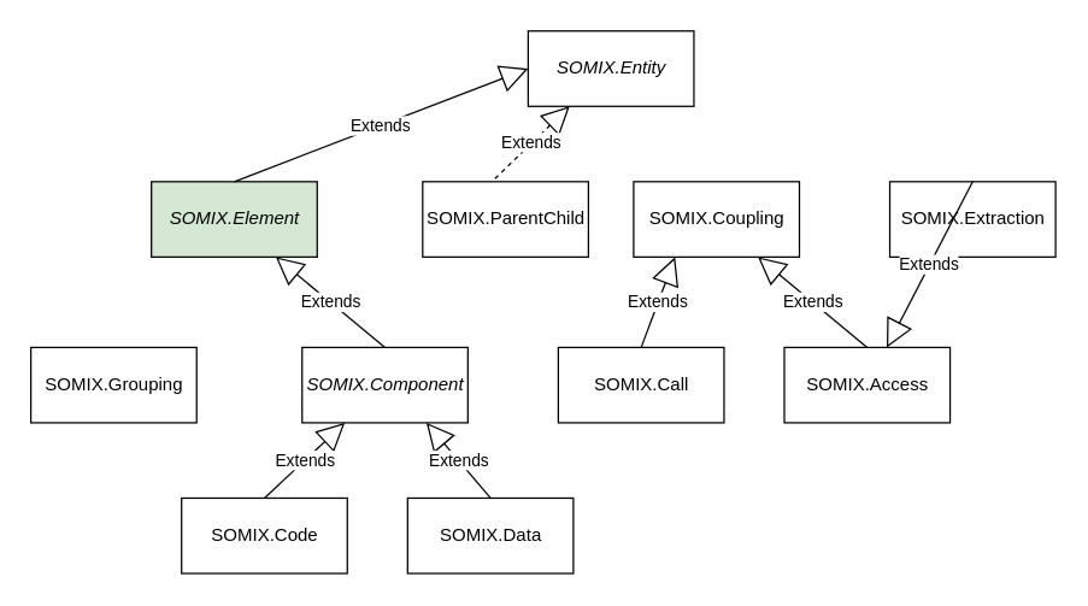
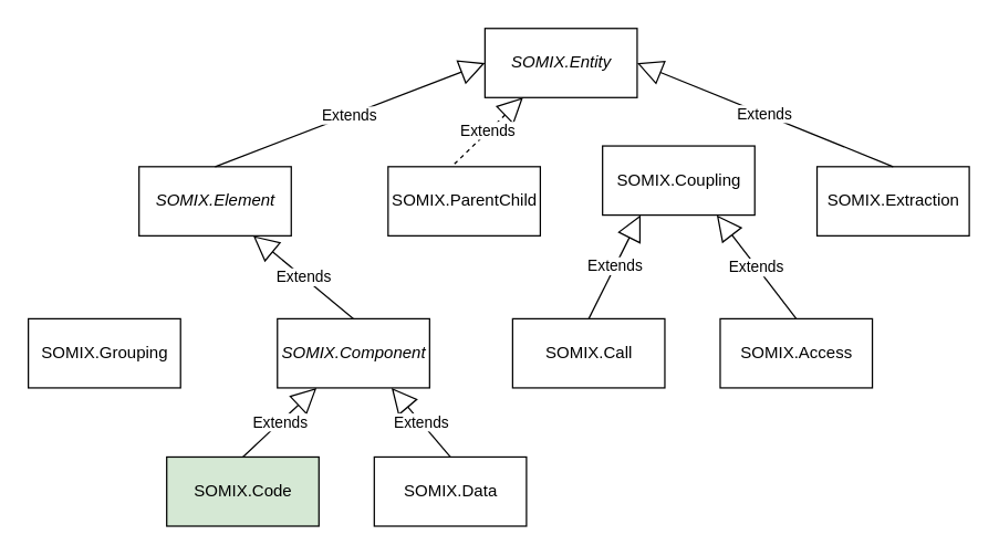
  <mxCell id="0" />
  <mxCell id="1" parent="0" />
  <mxCell id="2" value="&lt;i&gt;SOMIX.Entity&lt;/i&gt;" style="html=1;" vertex="1" parent="1"><mxGeometry x="350" y="20" width="110" height="50" as="geometry" /></mxCell>
- <mxCell id="3" value="&lt;i&gt;SOMIX.Element&lt;/i&gt;" style="html=1;fillColor=#d5e8d4;" vertex="1" parent="1"><mxGeometry x="100" y="120" width="110" height="50" as="geometry" /></mxCell>
+ <mxCell id="3" value="&lt;i&gt;SOMIX.Element&lt;/i&gt;" style="html=1;" vertex="1" parent="1"><mxGeometry x="100" y="120" width="110" height="50" as="geometry" /></mxCell>
  <mxCell id="4" value="Extends" style="endArrow=block;endSize=16;endFill=0;html=1;rounded=0;entryX=0;entryY=0.5;entryDx=0;entryDy=0;exitX=0.5;exitY=0;exitDx=0;exitDy=0;" edge="1" parent="1" source="3" target="2"><mxGeometry width="160" relative="1" as="geometry"><mxPoint x="300" y="190" as="sourcePoint" /><mxPoint x="460" y="190" as="targetPoint" /></mxGeometry></mxCell>
  <mxCell id="5" value="SOMIX.Grouping" style="html=1;" vertex="1" parent="1"><mxGeometry x="20" y="230" width="110" height="50" as="geometry" /></mxCell>
  <mxCell id="6" value="&lt;i&gt;SOMIX.Component&lt;/i&gt;" style="html=1;" vertex="1" parent="1"><mxGeometry x="200" y="230" width="110" height="50" as="geometry" /></mxCell>
  <mxCell id="7" value="Extends" style="endArrow=block;endSize=16;endFill=0;html=1;rounded=0;entryX=0.75;entryY=1;entryDx=0;entryDy=0;exitX=0.5;exitY=0;exitDx=0;exitDy=0;" edge="1" parent="1" source="6" target="3"><mxGeometry width="160" relative="1" as="geometry"><mxPoint x="115" y="240" as="sourcePoint" /><mxPoint x="137.5" y="180" as="targetPoint" /></mxGeometry></mxCell>
- <mxCell id="8" value="SOMIX.Code" style="html=1;" vertex="1" parent="1"><mxGeometry x="120" y="330" width="110" height="50" as="geometry" /></mxCell>
+ <mxCell id="8" value="SOMIX.Code" style="html=1;fillColor=#d5e8d4;" vertex="1" parent="1"><mxGeometry x="120" y="330" width="110" height="50" as="geometry" /></mxCell>
  <mxCell id="9" value="Extends" style="endArrow=block;endSize=16;endFill=0;html=1;rounded=0;exitX=0.5;exitY=0;exitDx=0;exitDy=0;" edge="1" parent="1" source="8" target="6"><mxGeometry width="160" relative="1" as="geometry"><mxPoint x="265" y="240" as="sourcePoint" /><mxPoint x="192.5" y="180" as="targetPoint" /></mxGeometry></mxCell>
  <mxCell id="10" value="SOMIX.Data" style="html=1;" vertex="1" parent="1"><mxGeometry x="270" y="330" width="110" height="50" as="geometry" /></mxCell>
  <mxCell id="11" value="Extends" style="endArrow=block;endSize=16;endFill=0;html=1;rounded=0;exitX=0.5;exitY=0;exitDx=0;exitDy=0;entryX=0.75;entryY=1;entryDx=0;entryDy=0;" edge="1" parent="1" source="10" target="6"><mxGeometry width="160" relative="1" as="geometry"><mxPoint x="205" y="340" as="sourcePoint" /><mxPoint x="245" y="290" as="targetPoint" /></mxGeometry></mxCell>
  <mxCell id="12" value="SOMIX.ParentChild" style="html=1;" vertex="1" parent="1"><mxGeometry x="280" y="120" width="110" height="50" as="geometry" /></mxCell>
  <mxCell id="13" value="Extends" style="endArrow=block;endSize=16;endFill=0;html=1;rounded=0;exitX=0.436;exitY=-0.04;exitDx=0;exitDy=0;exitPerimeter=0;entryX=0.25;entryY=1;entryDx=0;entryDy=0;dashed=1;" edge="1" parent="1" source="12" target="2"><mxGeometry width="160" relative="1" as="geometry"><mxPoint x="330" y="110" as="sourcePoint" /><mxPoint x="340" y="70" as="targetPoint" /></mxGeometry></mxCell>
- <mxCell id="14" value="SOMIX.Coupling" style="html=1;" vertex="1" parent="1"><mxGeometry x="420" y="120" width="110" height="50" as="geometry" /></mxCell>
+ <mxCell id="14" value="SOMIX.Coupling" style="html=1;" vertex="1" parent="1"><mxGeometry x="435" y="105" width="110" height="50" as="geometry" /></mxCell>
  <mxCell id="15" value="SOMIX.Call" style="html=1;" vertex="1" parent="1"><mxGeometry x="370" y="230" width="110" height="50" as="geometry" /></mxCell>
  <mxCell id="16" value="Extends" style="endArrow=block;endSize=16;endFill=0;html=1;rounded=0;entryX=0.25;entryY=1;entryDx=0;entryDy=0;exitX=0.5;exitY=0;exitDx=0;exitDy=0;" edge="1" parent="1" source="15" target="14"><mxGeometry width="160" relative="1" as="geometry"><mxPoint x="115" y="240" as="sourcePoint" /><mxPoint x="137.5" y="180" as="targetPoint" /></mxGeometry></mxCell>
  <mxCell id="17" value="SOMIX.Access" style="html=1;" vertex="1" parent="1"><mxGeometry x="520" y="230" width="110" height="50" as="geometry" /></mxCell>
  <mxCell id="18" value="Extends" style="endArrow=block;endSize=16;endFill=0;html=1;rounded=0;exitX=0.5;exitY=0;exitDx=0;exitDy=0;entryX=0.75;entryY=1;entryDx=0;entryDy=0;" edge="1" parent="1" source="17" target="14"><mxGeometry width="160" relative="1" as="geometry"><mxPoint x="542" y="140" as="sourcePoint" /><mxPoint x="452" y="80" as="targetPoint" /></mxGeometry></mxCell>
  <mxCell id="19" value="SOMIX.Extraction" style="html=1;" vertex="1" parent="1"><mxGeometry x="590" y="120" width="110" height="50" as="geometry" /></mxCell>
- <mxCell id="20" value="Extends" style="endArrow=block;endSize=16;endFill=0;html=1;rounded=0;exitX=0.5;exitY=0;exitDx=0;exitDy=0;" edge="1" parent="1" source="19" target="17"><mxGeometry width="160" relative="1" as="geometry"><mxPoint x="546" y="140" as="sourcePoint" /><mxPoint x="456" y="80" as="targetPoint" /></mxGeometry></mxCell>
+ <mxCell id="20" value="Extends" style="endArrow=block;endSize=16;endFill=0;html=1;rounded=0;exitX=0.5;exitY=0;exitDx=0;exitDy=0;entryX=1;entryY=0.5;entryDx=0;entryDy=0;" edge="1" parent="1" source="19" target="2"><mxGeometry width="160" relative="1" as="geometry"><mxPoint x="546" y="140" as="sourcePoint" /><mxPoint x="456" y="80" as="targetPoint" /></mxGeometry></mxCell>
